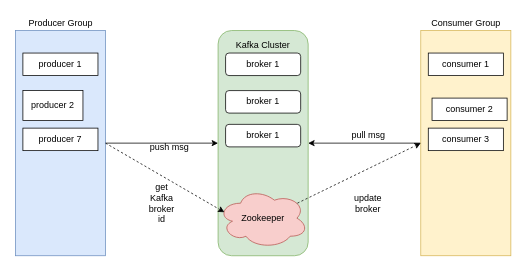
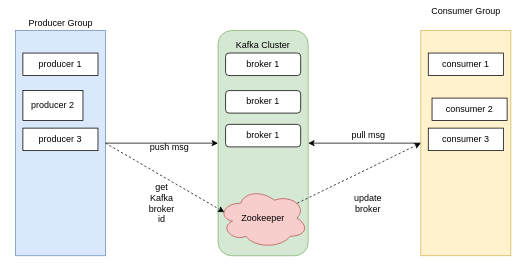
  <mxCell id="0" />
  <mxCell id="1" parent="0" />
  <mxCell id="2" style="edgeStyle=orthogonalEdgeStyle;rounded=0;orthogonalLoop=1;jettySize=auto;html=1;exitX=1;exitY=0.5;exitDx=0;exitDy=0;entryX=0;entryY=0.5;entryDx=0;entryDy=0;" edge="1" parent="1" source="3" target="6"><mxGeometry relative="1" as="geometry" /></mxCell>
  <mxCell id="3" value="" style="rounded=0;whiteSpace=wrap;html=1;fillColor=#dae8fc;strokeColor=#6c8ebf;" vertex="1" parent="1"><mxGeometry x="20" y="40" width="120" height="300" as="geometry" /></mxCell>
  <mxCell id="4" style="edgeStyle=orthogonalEdgeStyle;rounded=0;orthogonalLoop=1;jettySize=auto;html=1;exitX=0;exitY=0.5;exitDx=0;exitDy=0;entryX=1;entryY=0.5;entryDx=0;entryDy=0;" edge="1" parent="1" source="5" target="6"><mxGeometry relative="1" as="geometry" /></mxCell>
  <mxCell id="5" value="" style="rounded=0;whiteSpace=wrap;html=1;fillColor=#fff2cc;strokeColor=#d6b656;" vertex="1" parent="1"><mxGeometry x="560" y="40" width="120" height="300" as="geometry" /></mxCell>
  <mxCell id="6" value="" style="rounded=1;whiteSpace=wrap;html=1;fillColor=#d5e8d4;strokeColor=#82b366;" vertex="1" parent="1"><mxGeometry x="290" y="40" width="120" height="300" as="geometry" /></mxCell>
  <mxCell id="7" value="Producer Group" style="text;html=1;align=center;verticalAlign=middle;resizable=0;points=[];autosize=1;strokeColor=none;" vertex="1" parent="1"><mxGeometry x="30" y="20" width="100" height="20" as="geometry" /></mxCell>
- <mxCell id="8" value="Consumer Group" style="text;html=1;align=center;verticalAlign=middle;resizable=0;points=[];autosize=1;strokeColor=none;" vertex="1" parent="1"><mxGeometry x="565" y="20" width="110" height="20" as="geometry" /></mxCell>
+ <mxCell id="8" value="Consumer Group" style="text;html=1;align=center;verticalAlign=middle;resizable=0;points=[];autosize=1;strokeColor=none;" vertex="1" parent="1"><mxGeometry x="565" y="5" width="110" height="20" as="geometry" /></mxCell>
  <mxCell id="9" value="producer 1" style="rounded=0;whiteSpace=wrap;html=1;" vertex="1" parent="1"><mxGeometry x="30" y="70" width="100" height="30" as="geometry" /></mxCell>
- <mxCell id="10" value="producer 7" style="rounded=0;whiteSpace=wrap;html=1;" vertex="1" parent="1"><mxGeometry x="30" y="170" width="100" height="30" as="geometry" /></mxCell>
+ <mxCell id="10" value="producer 3" style="rounded=0;whiteSpace=wrap;html=1;" vertex="1" parent="1"><mxGeometry x="30" y="170" width="100" height="30" as="geometry" /></mxCell>
  <mxCell id="11" value="producer 2" style="rounded=0;whiteSpace=wrap;html=1;" vertex="1" parent="1"><mxGeometry x="30" y="120" width="80" height="40" as="geometry" /></mxCell>
  <mxCell id="12" value="consumer 1" style="rounded=0;whiteSpace=wrap;html=1;" vertex="1" parent="1"><mxGeometry x="570" y="70" width="100" height="30" as="geometry" /></mxCell>
  <mxCell id="13" value="consumer 2" style="rounded=0;whiteSpace=wrap;html=1;" vertex="1" parent="1"><mxGeometry x="575" y="130" width="100" height="30" as="geometry" /></mxCell>
  <mxCell id="14" value="consumer 3" style="rounded=0;whiteSpace=wrap;html=1;" vertex="1" parent="1"><mxGeometry x="570" y="170" width="100" height="30" as="geometry" /></mxCell>
  <mxCell id="15" value="push msg" style="text;html=1;align=center;verticalAlign=middle;resizable=0;points=[];autosize=1;strokeColor=none;" vertex="1" parent="1"><mxGeometry x="190" y="185" width="70" height="20" as="geometry" /></mxCell>
  <mxCell id="16" value="pull msg" style="text;html=1;align=center;verticalAlign=middle;resizable=0;points=[];autosize=1;strokeColor=none;" vertex="1" parent="1"><mxGeometry x="460" y="170" width="60" height="20" as="geometry" /></mxCell>
  <mxCell id="17" value="Zookeeper" style="ellipse;shape=cloud;whiteSpace=wrap;html=1;fillColor=#f8cecc;strokeColor=#b85450;" vertex="1" parent="1"><mxGeometry x="290" y="250" width="120" height="80" as="geometry" /></mxCell>
  <mxCell id="18" value="broker 1" style="rounded=1;whiteSpace=wrap;html=1;" vertex="1" parent="1"><mxGeometry x="300" y="70" width="100" height="30" as="geometry" /></mxCell>
  <mxCell id="19" value="broker 1" style="rounded=1;whiteSpace=wrap;html=1;" vertex="1" parent="1"><mxGeometry x="300" y="120" width="100" height="30" as="geometry" /></mxCell>
  <mxCell id="20" value="broker 1" style="rounded=1;whiteSpace=wrap;html=1;" vertex="1" parent="1"><mxGeometry x="300" y="165" width="100" height="30" as="geometry" /></mxCell>
  <mxCell id="21" value="Kafka Cluster" style="text;html=1;strokeColor=none;fillColor=none;align=center;verticalAlign=middle;whiteSpace=wrap;rounded=0;" vertex="1" parent="1"><mxGeometry x="300" y="50" width="100" height="20" as="geometry" /></mxCell>
  <mxCell id="22" value="" style="endArrow=classic;html=1;exitX=1;exitY=0.5;exitDx=0;exitDy=0;entryX=0.07;entryY=0.4;entryDx=0;entryDy=0;entryPerimeter=0;dashed=1;" edge="1" parent="1" source="3" target="17"><mxGeometry width="50" height="50" relative="1" as="geometry"><mxPoint x="310" y="210" as="sourcePoint" /><mxPoint x="360" y="160" as="targetPoint" /></mxGeometry></mxCell>
  <mxCell id="23" value="" style="endArrow=classic;html=1;dashed=1;exitX=0.88;exitY=0.25;exitDx=0;exitDy=0;exitPerimeter=0;" edge="1" parent="1" source="17"><mxGeometry width="50" height="50" relative="1" as="geometry"><mxPoint x="310" y="210" as="sourcePoint" /><mxPoint x="560" y="190" as="targetPoint" /></mxGeometry></mxCell>
  <mxCell id="24" value="update broker" style="text;html=1;strokeColor=none;fillColor=none;align=center;verticalAlign=middle;whiteSpace=wrap;rounded=0;" vertex="1" parent="1"><mxGeometry x="470" y="260" width="40" height="20" as="geometry" /></mxCell>
  <mxCell id="25" value="get Kafka broker id" style="text;html=1;strokeColor=none;fillColor=none;align=center;verticalAlign=middle;whiteSpace=wrap;rounded=0;" vertex="1" parent="1"><mxGeometry x="195" y="260" width="40" height="20" as="geometry" /></mxCell>
